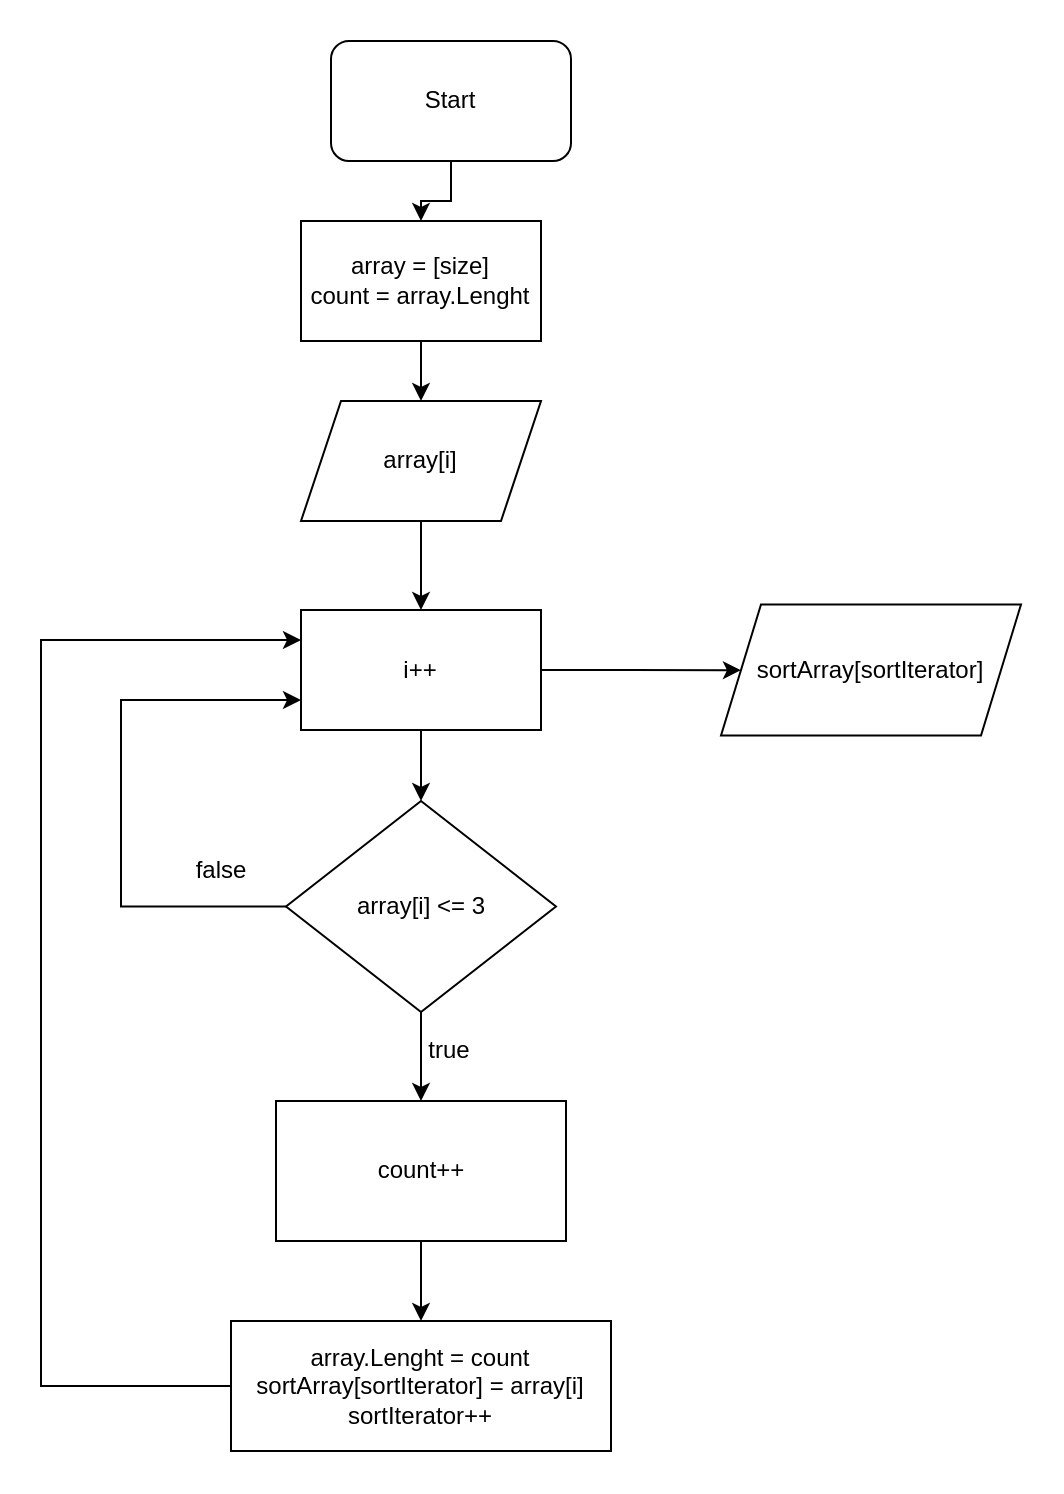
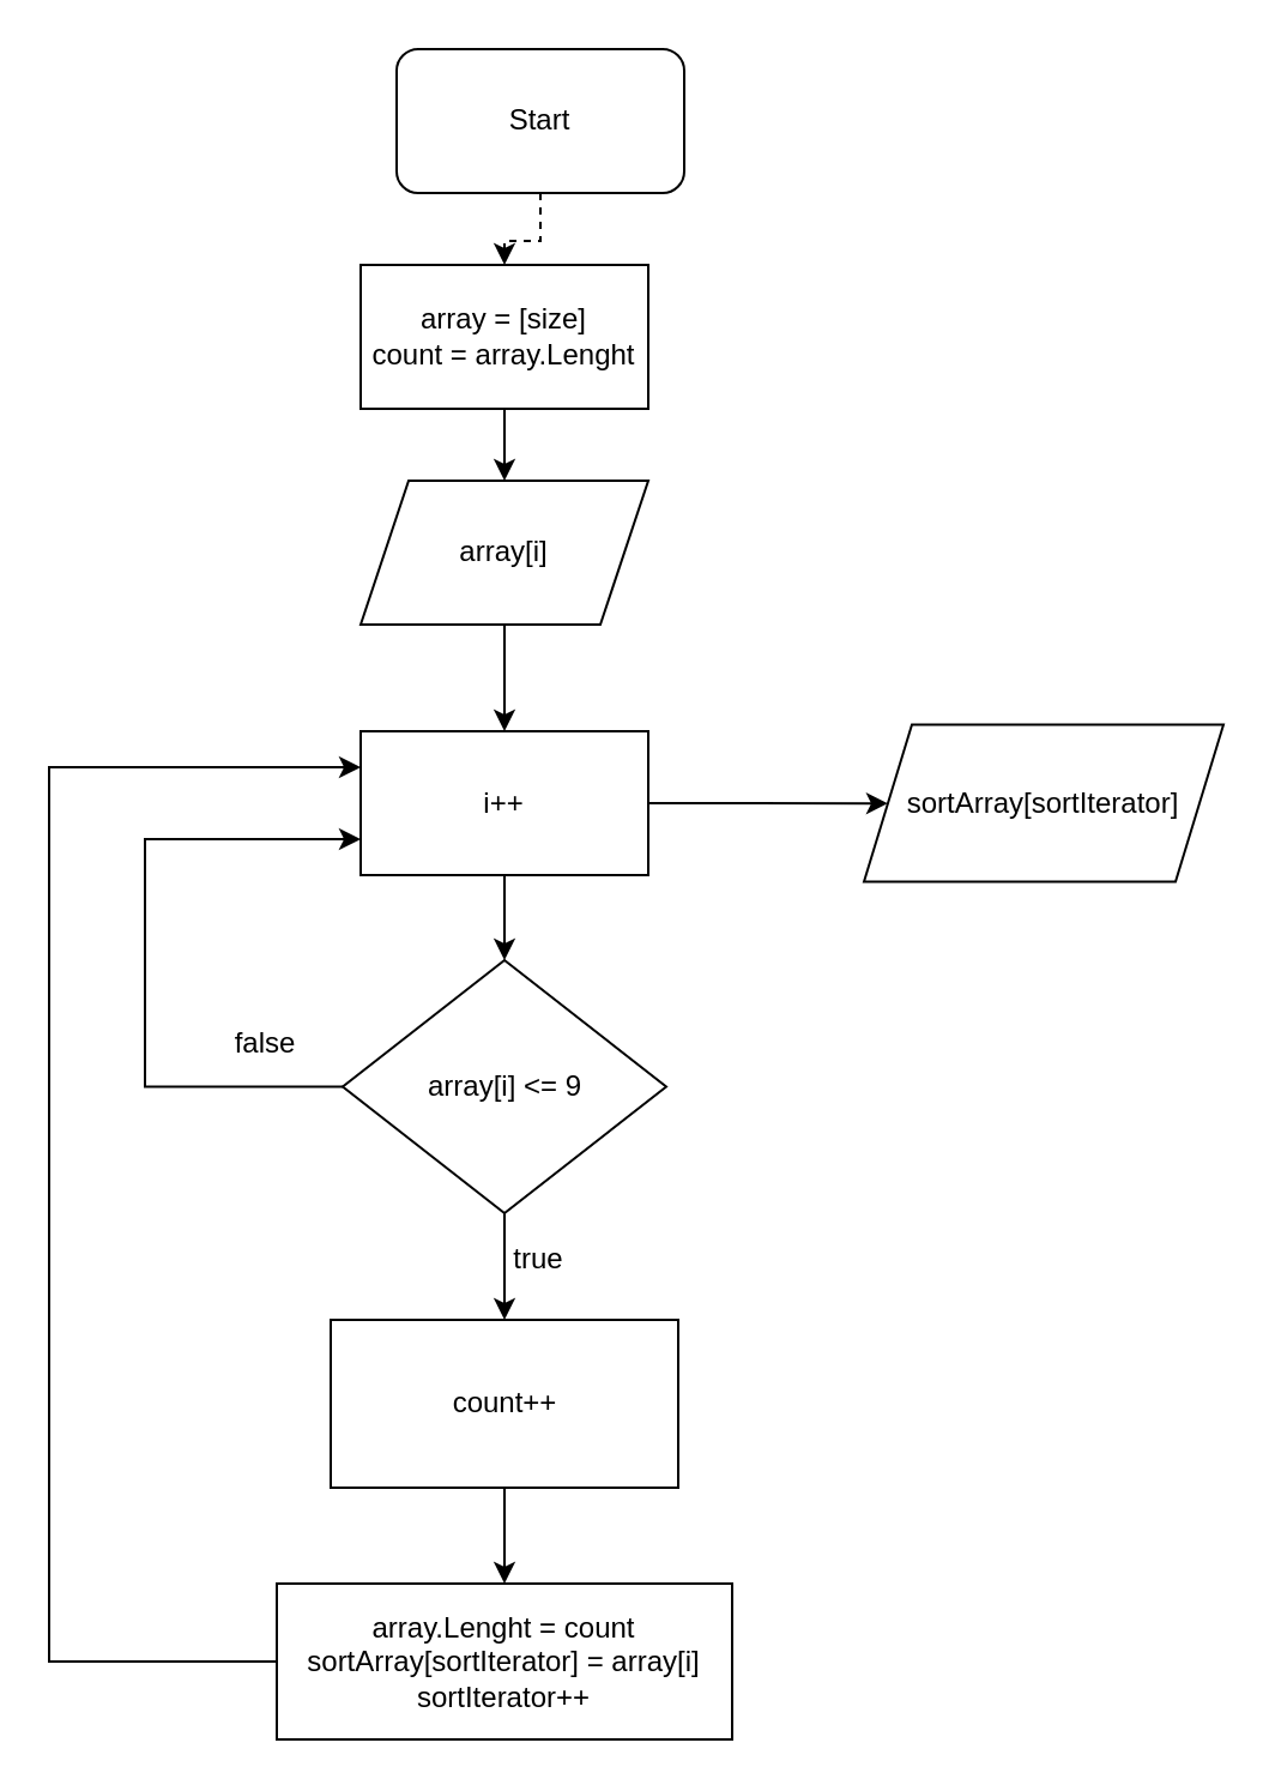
  <mxCell id="0" />
  <mxCell id="1" parent="0" />
- <mxCell id="2" value="" style="edgeStyle=orthogonalEdgeStyle;rounded=0;orthogonalLoop=1;jettySize=auto;html=1;" edge="1" parent="1" source="3" target="5"><mxGeometry relative="1" as="geometry" /></mxCell>
+ <mxCell id="2" value="" style="edgeStyle=orthogonalEdgeStyle;rounded=0;orthogonalLoop=1;jettySize=auto;html=1;dashed=1;" edge="1" parent="1" source="3" target="5"><mxGeometry relative="1" as="geometry" /></mxCell>
  <mxCell id="3" value="Start" style="rounded=1;whiteSpace=wrap;html=1;" vertex="1" parent="1"><mxGeometry x="165" y="20" width="120" height="60" as="geometry" /></mxCell>
  <mxCell id="4" value="" style="edgeStyle=orthogonalEdgeStyle;rounded=0;orthogonalLoop=1;jettySize=auto;html=1;" edge="1" parent="1" source="5" target="7"><mxGeometry relative="1" as="geometry" /></mxCell>
  <mxCell id="5" value="&lt;div&gt;array = [size]&lt;/div&gt;&lt;div&gt;count = array.Lenght&lt;/div&gt;" style="rounded=0;whiteSpace=wrap;html=1;" vertex="1" parent="1"><mxGeometry x="150" y="110" width="120" height="60" as="geometry" /></mxCell>
  <mxCell id="6" value="" style="edgeStyle=orthogonalEdgeStyle;rounded=0;orthogonalLoop=1;jettySize=auto;html=1;entryX=0.5;entryY=0;entryDx=0;entryDy=0;" edge="1" parent="1" source="7" target="16"><mxGeometry relative="1" as="geometry"><mxPoint x="210" y="300" as="targetPoint" /></mxGeometry></mxCell>
  <mxCell id="7" value="array[i]" style="shape=parallelogram;perimeter=parallelogramPerimeter;whiteSpace=wrap;html=1;fixedSize=1;" vertex="1" parent="1"><mxGeometry x="150" y="200" width="120" height="60" as="geometry" /></mxCell>
  <mxCell id="8" value="" style="edgeStyle=orthogonalEdgeStyle;rounded=0;orthogonalLoop=1;jettySize=auto;html=1;" edge="1" parent="1" source="9" target="12"><mxGeometry relative="1" as="geometry" /></mxCell>
- <mxCell id="9" value="array[i] &amp;lt;= 3" style="rhombus;whiteSpace=wrap;html=1;" vertex="1" parent="1"><mxGeometry x="142.5" y="400" width="135" height="105.5" as="geometry" /></mxCell>
+ <mxCell id="9" value="array[i] &amp;lt;= 9" style="rhombus;whiteSpace=wrap;html=1;" vertex="1" parent="1"><mxGeometry x="142.5" y="400" width="135" height="105.5" as="geometry" /></mxCell>
  <mxCell id="10" style="edgeStyle=orthogonalEdgeStyle;rounded=0;orthogonalLoop=1;jettySize=auto;html=1;entryX=0;entryY=0.75;entryDx=0;entryDy=0;exitX=0;exitY=0.5;exitDx=0;exitDy=0;" edge="1" parent="1" source="9" target="16"><mxGeometry relative="1" as="geometry"><Array as="points"><mxPoint x="60" y="453" /><mxPoint x="60" y="350" /></Array></mxGeometry></mxCell>
  <mxCell id="11" value="" style="edgeStyle=orthogonalEdgeStyle;rounded=0;orthogonalLoop=1;jettySize=auto;html=1;" edge="1" parent="1" source="12" target="20"><mxGeometry relative="1" as="geometry" /></mxCell>
  <mxCell id="12" value="&lt;div&gt;count++&lt;br&gt;&lt;/div&gt;" style="rounded=0;whiteSpace=wrap;html=1;" vertex="1" parent="1"><mxGeometry x="137.5" y="550" width="145" height="70" as="geometry" /></mxCell>
  <mxCell id="13" value="true" style="text;html=1;align=center;verticalAlign=middle;resizable=0;points=[];autosize=1;strokeColor=none;fillColor=none;" vertex="1" parent="1"><mxGeometry x="204" y="510" width="40" height="30" as="geometry" /></mxCell>
  <mxCell id="14" value="" style="edgeStyle=orthogonalEdgeStyle;rounded=0;orthogonalLoop=1;jettySize=auto;html=1;" edge="1" parent="1" source="16" target="18"><mxGeometry relative="1" as="geometry" /></mxCell>
  <mxCell id="15" value="" style="edgeStyle=orthogonalEdgeStyle;rounded=0;orthogonalLoop=1;jettySize=auto;html=1;" edge="1" parent="1" source="16" target="9"><mxGeometry relative="1" as="geometry" /></mxCell>
  <mxCell id="16" value="i++" style="whiteSpace=wrap;html=1;" vertex="1" parent="1"><mxGeometry x="150" y="304.5" width="120" height="60" as="geometry" /></mxCell>
  <mxCell id="17" value="false" style="text;html=1;align=center;verticalAlign=middle;resizable=0;points=[];autosize=1;strokeColor=none;fillColor=none;" vertex="1" parent="1"><mxGeometry x="85" y="420" width="50" height="30" as="geometry" /></mxCell>
  <mxCell id="18" value="sortArray[sortIterator] " style="shape=parallelogram;perimeter=parallelogramPerimeter;whiteSpace=wrap;html=1;fixedSize=1;" vertex="1" parent="1"><mxGeometry x="360" y="301.75" width="150" height="65.5" as="geometry" /></mxCell>
  <mxCell id="19" style="edgeStyle=orthogonalEdgeStyle;rounded=0;orthogonalLoop=1;jettySize=auto;html=1;exitX=0;exitY=0.5;exitDx=0;exitDy=0;entryX=0;entryY=0.25;entryDx=0;entryDy=0;" edge="1" parent="1" source="20" target="16"><mxGeometry relative="1" as="geometry"><Array as="points"><mxPoint x="20" y="693" /><mxPoint x="20" y="320" /></Array></mxGeometry></mxCell>
  <mxCell id="20" value="&lt;div&gt;array.Lenght = count&lt;br&gt;&lt;/div&gt;&lt;div&gt;sortArray[sortIterator] = array[i]&lt;/div&gt;&lt;div&gt;sortIterator++&lt;/div&gt;" style="whiteSpace=wrap;html=1;rounded=0;" vertex="1" parent="1"><mxGeometry x="115" y="660" width="190" height="65" as="geometry" /></mxCell>
